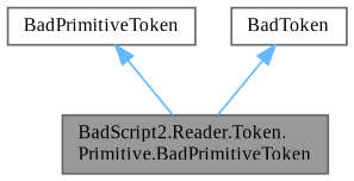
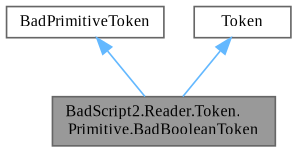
  digraph {
    fontname="Liberation Serif"
    node [color=gray40 fillcolor=white fontname="Liberation Serif" fontsize=10 shape=box style=filled]
    edge [color=steelblue1 dir=back fontname="Liberation Serif" fontsize=10 labelfontname=Helvetica labelfontsize=10 style=solid]
-   n1 [fillcolor=grey60 fontcolor=black height=0.2 label="BadScript2.Reader.Token.\lPrimitive.BadPrimitiveToken" width=0.4]
+   n1 [fillcolor=grey60 fontcolor=black height=0.2 label="BadScript2.Reader.Token.\lPrimitive.BadBooleanToken" width=0.4]
    n2 [height=0.2 label=BadPrimitiveToken width=0.4]
-   n3 [height=0.2 label=BadToken width=0.4]
+   n3 [height=0.2 label=Token width=0.4]
    n2 -> n1
    n3 -> n1
  }
